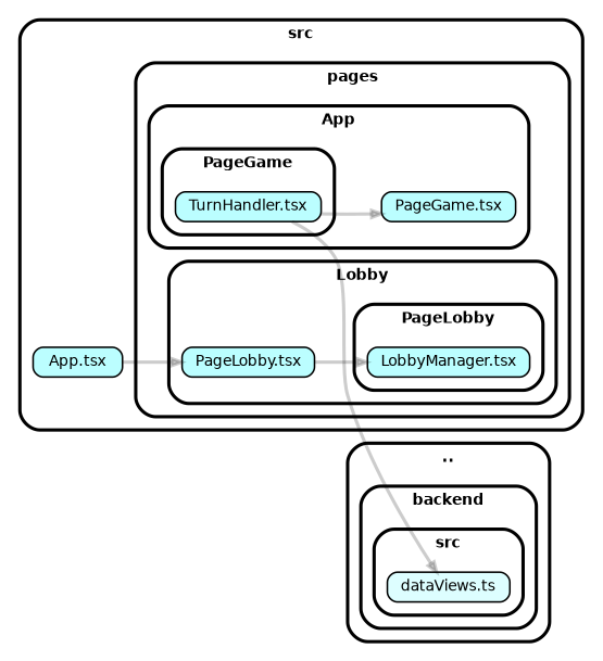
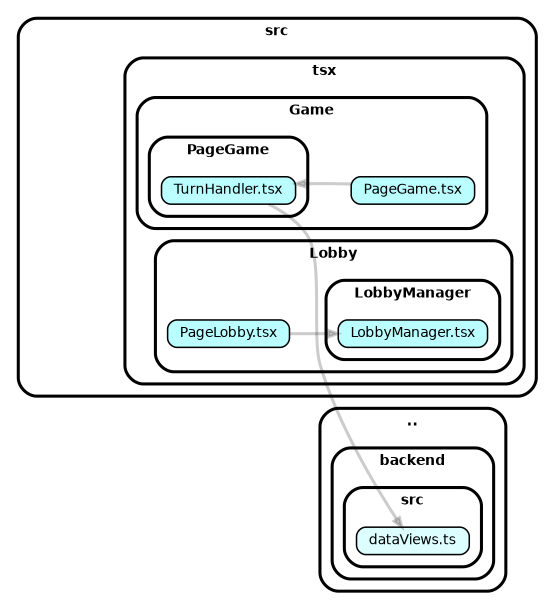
  strict digraph {
    compound=true
    fillcolor="#ffffff"
    fontname="Helvetica-bold"
    fontsize=9
    nodesep=0.16
    rankdir=LR
    ranksep=0.18
    splines=true
    style="rounded,bold,filled"
    node [color=black fillcolor="#bbfeff" fontcolor=black fontname=Helvetica fontsize=9 shape=box style="rounded, filled"]
    edge [arrowhead=normal arrowsize=0.6 color="#00000033" fontname=Helvetica fontsize=9 penwidth=2.0]
    n1 [fillcolor="#ddfeff" height=0.2 label=<dataViews.ts>]
    n2 [height=0.2 label=<TurnHandler.tsx>]
    n3 [height=0.2 label=<PageGame.tsx>]
    n4 [height=0.2 label=<LobbyManager.tsx>]
    n5 [height=0.2 label=<PageLobby.tsx>]
-   n6 [height=0.2 label=<App.tsx>]
    subgraph cluster_1 {
      label=".."
      subgraph cluster_2 {
        label=backend
        subgraph cluster_3 {
          label=src
          n1
        }
      }
    }
    subgraph cluster_4 {
      label=src
-     n6
      subgraph cluster_5 {
-       label=pages
+       label=tsx
        subgraph cluster_6 {
-         label=App
+         label=Game
          n3
          subgraph cluster_7 {
            label=PageGame
            n2
          }
        }
        subgraph cluster_8 {
          label=Lobby
          n5
          subgraph cluster_9 {
-           label=PageLobby
+           label=LobbyManager
            n4
          }
        }
      }
    }
    n2 -> n1
-   n2 -> n3
+   n3 -> n2
    n5 -> n4
-   n6 -> n5
  }
